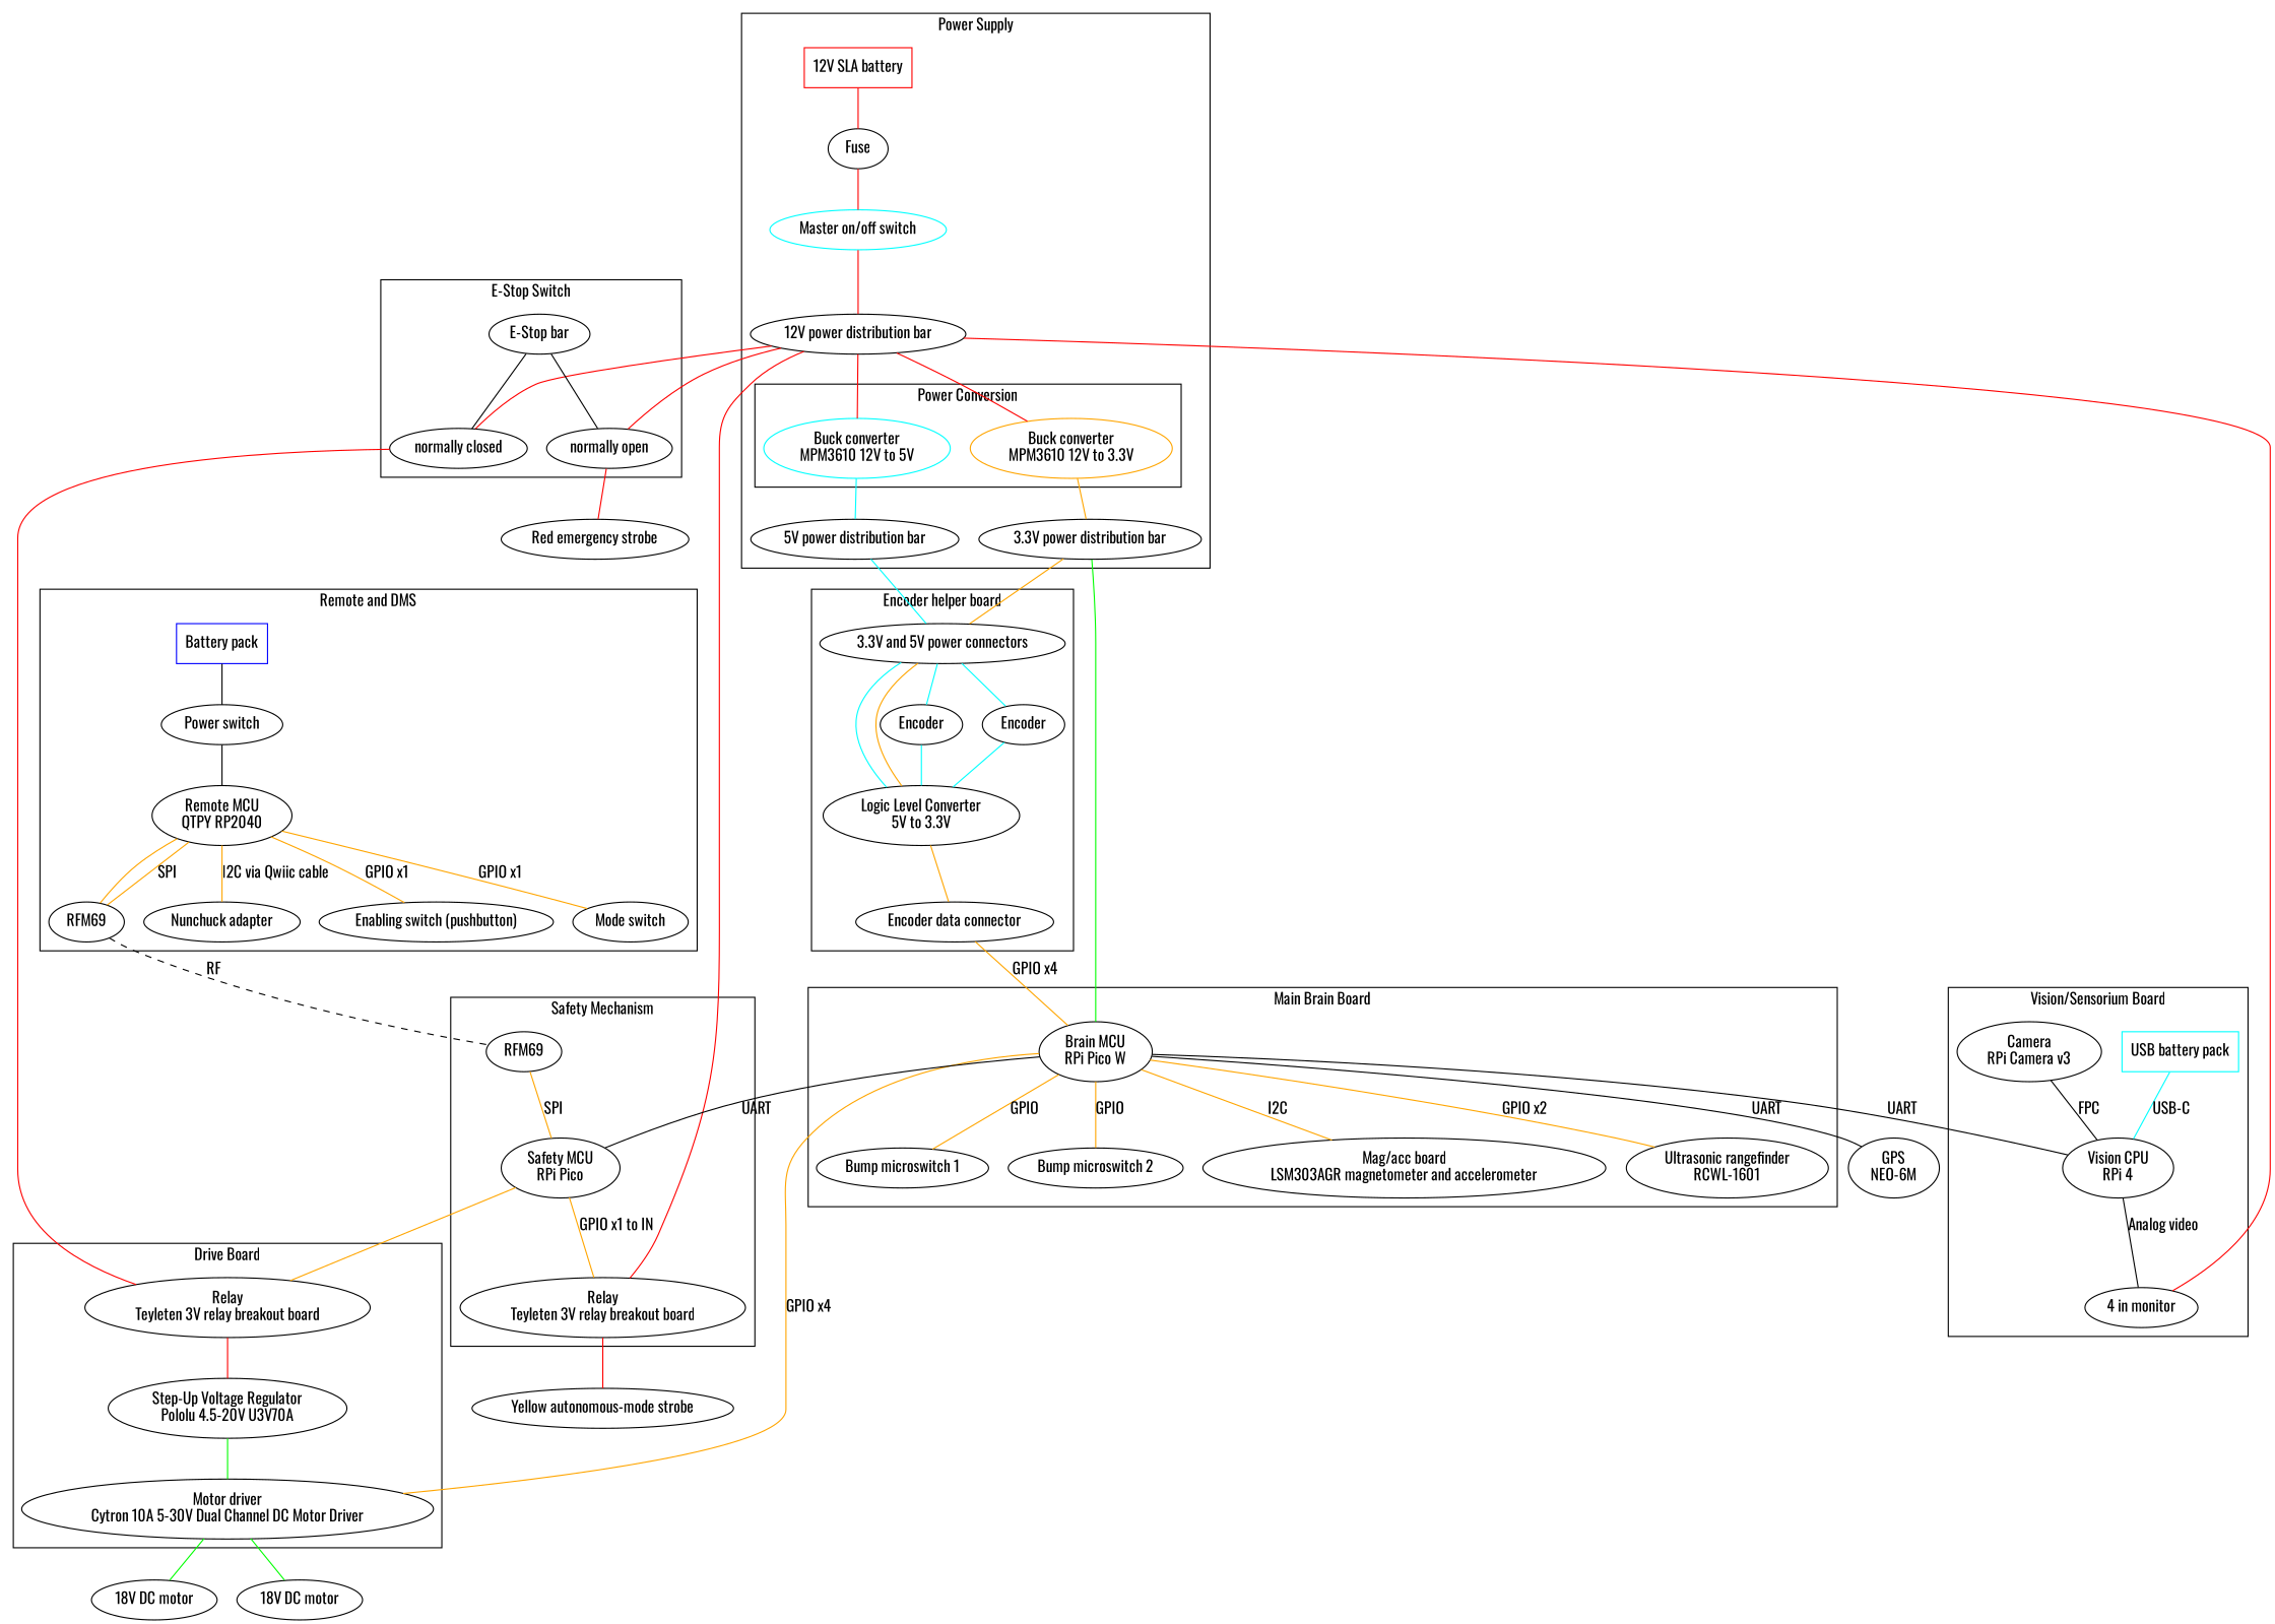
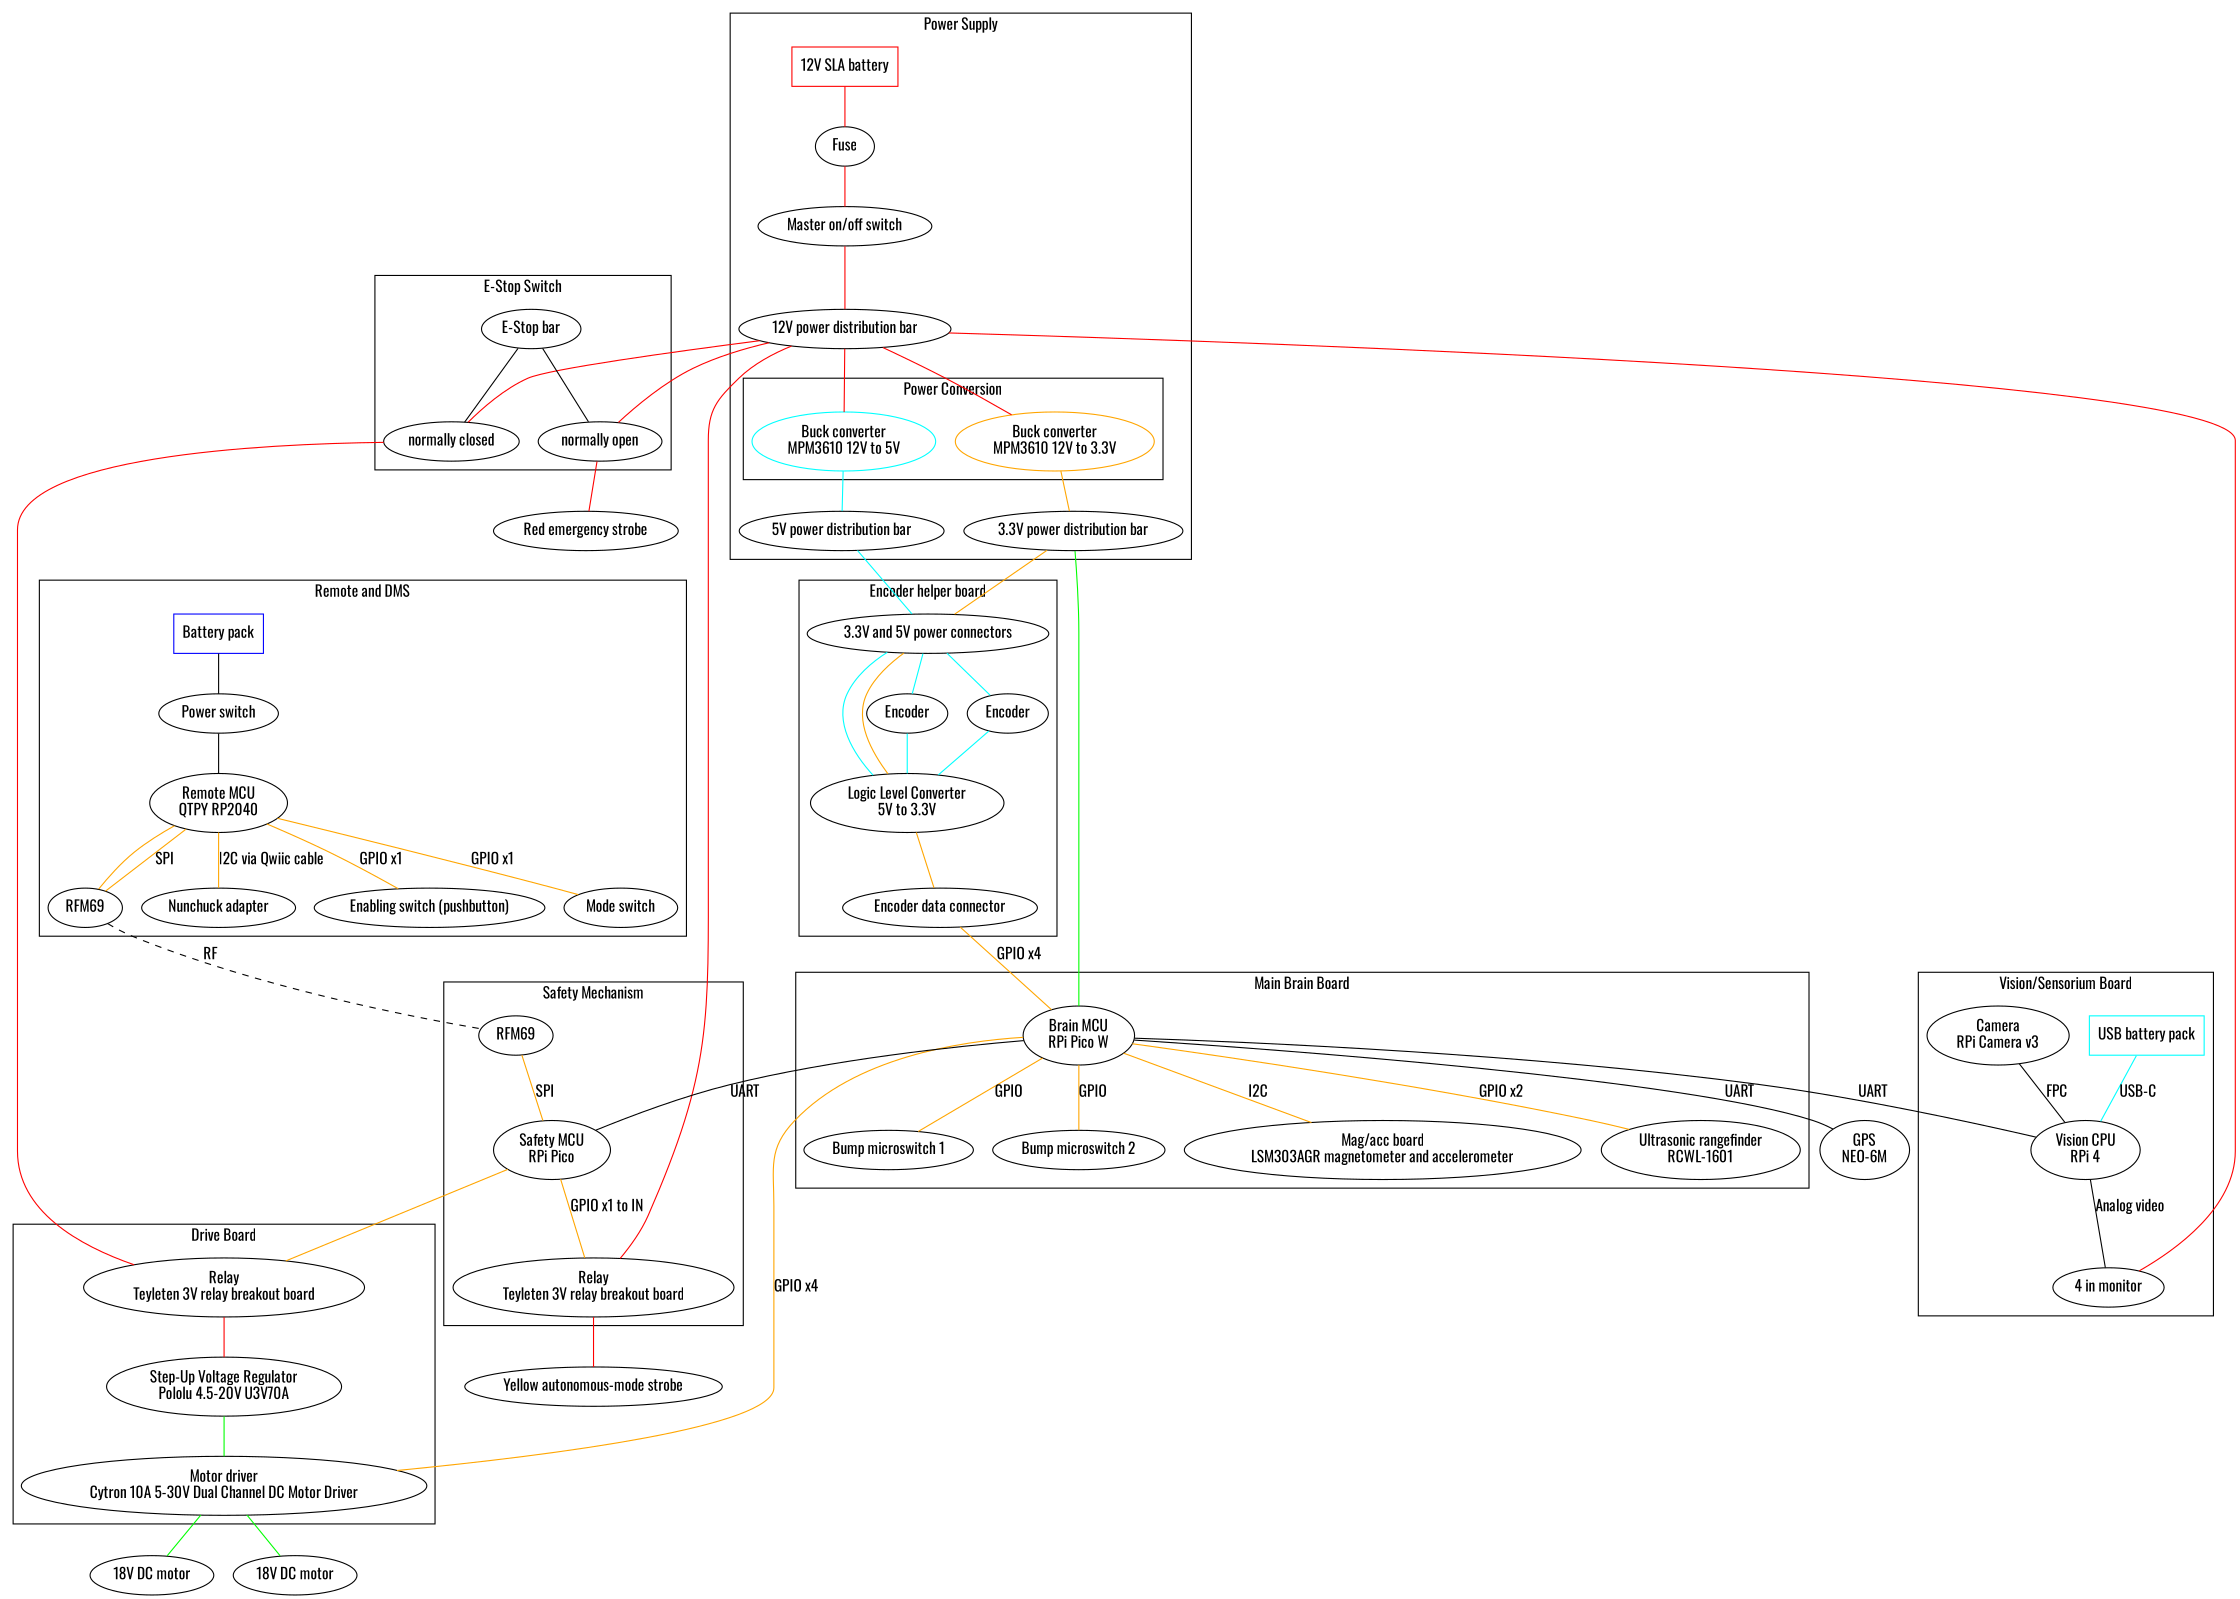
  graph {
    fontname=Oswald
    node [fontname=Oswald]
    edge [color=orange fontname=Oswald]
    n1 [color=cyan label="Buck converter\nMPM3610 12V to 5V"]
    n2 [color=orange label="Buck converter\nMPM3610 12V to 3.3V"]
    n3 [color=red label="12V SLA battery" shape=rect]
    n4 [label=Fuse]
-   n5 [label="Master on/off switch" color=cyan]
+   n5 [label="Master on/off switch"]
    n6 [label="12V power distribution bar"]
    n7 [label="5V power distribution bar"]
    n8 [label="3.3V power distribution bar"]
    n9 [label="Relay\nTeyleten 3V relay breakout board"]
    n10 [label="Step-Up Voltage Regulator\nPololu 4.5-20V U3V70A"]
    n11 [label="Motor driver\nCytron 10A 5-30V Dual Channel DC Motor Driver"]
    n12 [label="E-Stop bar"]
    n13 [label="normally closed"]
    n14 [label="normally open"]
    n15 [color=blue label="Battery pack" shape=rect]
    n16 [label="Power switch"]
    n17 [label="Remote MCU\nQTPY RP2040"]
    n18 [label=RFM69]
    n19 [label="Nunchuck adapter"]
    n20 [label="Enabling switch (pushbutton)"]
    n21 [label="Mode switch"]
    n22 [label=RFM69]
    n23 [label="Safety MCU\nRPi Pico"]
    n24 [label="Relay\nTeyleten 3V relay breakout board"]
    n25 [color=cyan label="USB battery pack" shape=rect]
    n26 [label="Vision CPU\nRPi 4"]
    n27 [label="4 in monitor"]
    n28 [label="Camera\nRPi Camera v3"]
    n29 [label="Brain MCU\nRPi Pico W"]
    n30 [label="Mag/acc board\nLSM303AGR magnetometer and accelerometer"]
    n31 [label="Ultrasonic rangefinder\nRCWL-1601"]
    n32 [label="Bump microswitch 1"]
    n33 [label="Bump microswitch 2"]
    n34 [label=Encoder]
    n35 [label="Logic Level Converter\n5V to 3.3V"]
    n36 [label=Encoder]
    n37 [label="Encoder data connector"]
    n38 [label="3.3V and 5V power connectors"]
    n39 [label="18V DC motor"]
    n40 [label="18V DC motor"]
    n41 [label="Red emergency strobe"]
    n42 [label="Yellow autonomous-mode strobe"]
    n43 [label="GPS\nNEO-6M"]
    subgraph cluster_1 {
      label="Power Supply"
      n3
      n4
      n5
      n6
      n7
      n8
      subgraph cluster_2 {
        label="Power Conversion"
        n1
        n2
      }
    }
    subgraph cluster_3 {
      label="Drive Board"
      n9
      n10
      n11
    }
    subgraph cluster_4 {
      label="E-Stop Switch"
      n12
      n13
      n14
    }
    subgraph cluster_5 {
      label="Remote and DMS"
      n15
      n16
      n17
      n18
      n19
      n20
      n21
    }
    subgraph cluster_6 {
      label="Safety Mechanism"
      n22
      n23
      n24
    }
    subgraph cluster_7 {
      label="Vision/Sensorium Board"
      n25
      n26
      n27
      n28
    }
    subgraph cluster_8 {
      label="Main Brain Board"
      n29
      n30
      n31
      n32
      n33
    }
    subgraph cluster_9 {
      label="Encoder helper board"
      n34
      n35
      n36
      n37
      n38
    }
    n1 -- n7 [color=cyan]
    n2 -- n8
    n3 -- n4 [color=red]
    n4 -- n5 [color=red]
    n5 -- n6 [color=red]
    n6 -- n1 [color=red]
    n6 -- n2 [color=red]
    n6 -- n13 [color=red]
    n6 -- n14 [color=red]
    n6 -- n24 [color=red]
    n6 -- n27 [color=red]
    n7 -- n38 [color=cyan]
    n8 -- n29 [color=green]
    n8 -- n38
    n9 -- n10 [color=red]
    n10 -- n11 [color=green]
    n11 -- n39 [color=green]
    n11 -- n40 [color=green]
    n12 -- n13 [color=""]
    n12 -- n14 [color=""]
    n13 -- n9 [color=red]
    n14 -- n41 [color=red]
    n15 -- n16 [color=""]
    n16 -- n17 [color=""]
    n17 -- n18
    n17 -- n18 [label=SPI]
    n17 -- n19 [label="I2C via Qwiic cable"]
    n17 -- n20 [label="GPIO x1"]
    n17 -- n21 [label="GPIO x1"]
    n18 -- n22 [label=RF style=dashed color=""]
    n22 -- n23 [label=SPI]
    n23 -- n9
    n23 -- n24 [label="GPIO x1 to IN"]
    n24 -- n42 [color=red]
    n25 -- n26 [color=cyan label="USB-C"]
    n26 -- n27 [label="Analog video" color=""]
    n28 -- n26 [label=FPC color=""]
    n29 -- n11 [label="GPIO x4"]
    n29 -- n23 [label=UART color=""]
    n29 -- n26 [label=UART color=""]
    n29 -- n30 [label=I2C]
    n29 -- n31 [label="GPIO x2"]
    n29 -- n32 [label=GPIO]
    n29 -- n33 [label=GPIO]
    n29 -- n43 [label=UART color=""]
    n34 -- n35 [color=cyan]
    n35 -- n37
    n36 -- n35 [color=cyan]
    n37 -- n29 [label="GPIO x4"]
    n38 -- n34 [color=cyan]
    n38 -- n35 [color=cyan]
    n38 -- n35
    n38 -- n36 [color=cyan]
  }
